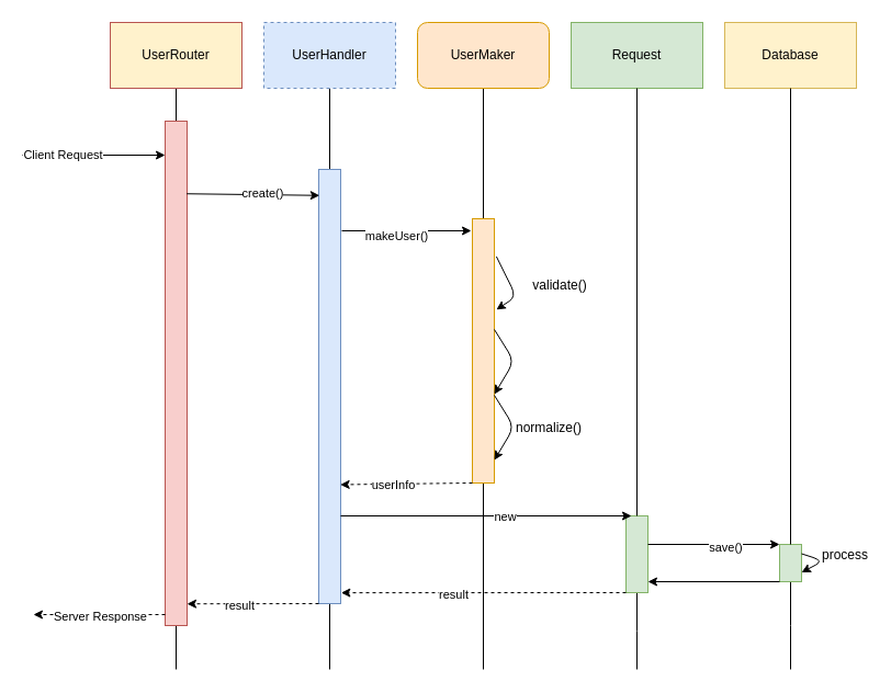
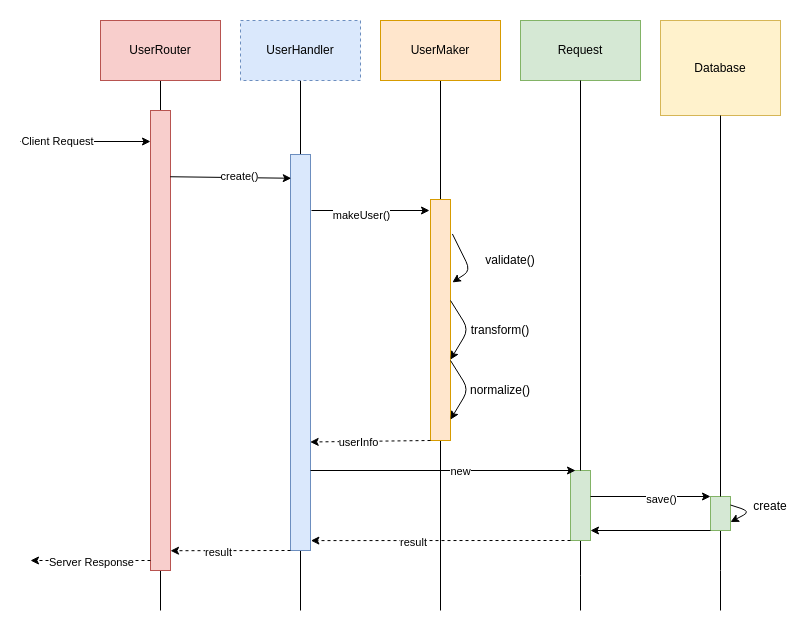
  <mxCell id="0" />
  <mxCell id="1" parent="0" />
  <mxCell id="2" style="edgeStyle=orthogonalEdgeStyle;rounded=0;orthogonalLoop=1;jettySize=auto;html=1;endArrow=none;endFill=0;" edge="1" parent="1" source="3"><mxGeometry relative="1" as="geometry"><mxPoint x="160" y="610" as="targetPoint" /></mxGeometry></mxCell>
- <mxCell id="3" value="UserRouter" style="rounded=0;whiteSpace=wrap;html=1;fillColor=#fff2cc;strokeColor=#b85450;" vertex="1" parent="1"><mxGeometry x="100" y="20" width="120" height="60" as="geometry" /></mxCell>
+ <mxCell id="3" value="UserRouter" style="rounded=0;whiteSpace=wrap;html=1;fillColor=#f8cecc;strokeColor=#b85450;" vertex="1" parent="1"><mxGeometry x="100" y="20" width="120" height="60" as="geometry" /></mxCell>
  <mxCell id="4" style="edgeStyle=orthogonalEdgeStyle;rounded=0;orthogonalLoop=1;jettySize=auto;html=1;endArrow=none;endFill=0;" edge="1" parent="1" source="5"><mxGeometry relative="1" as="geometry"><mxPoint x="300" y="610" as="targetPoint" /></mxGeometry></mxCell>
  <mxCell id="5" value="UserHandler" style="rounded=0;whiteSpace=wrap;html=1;fillColor=#dae8fc;strokeColor=#6c8ebf;dashed=1;" vertex="1" parent="1"><mxGeometry x="240" y="20" width="120" height="60" as="geometry" /></mxCell>
  <mxCell id="6" style="edgeStyle=orthogonalEdgeStyle;rounded=0;orthogonalLoop=1;jettySize=auto;html=1;endArrow=none;endFill=0;" edge="1" parent="1" source="7"><mxGeometry relative="1" as="geometry"><mxPoint x="440" y="610" as="targetPoint" /></mxGeometry></mxCell>
- <mxCell id="7" value="UserMaker" style="whiteSpace=wrap;html=1;fillColor=#ffe6cc;strokeColor=#d79b00;rounded=1;" vertex="1" parent="1"><mxGeometry x="380" y="20" width="120" height="60" as="geometry" /></mxCell>
+ <mxCell id="7" value="UserMaker" style="rounded=0;whiteSpace=wrap;html=1;fillColor=#ffe6cc;strokeColor=#d79b00;" vertex="1" parent="1"><mxGeometry x="380" y="20" width="120" height="60" as="geometry" /></mxCell>
  <mxCell id="8" style="edgeStyle=orthogonalEdgeStyle;rounded=0;orthogonalLoop=1;jettySize=auto;html=1;endArrow=none;endFill=0;" edge="1" parent="1" source="13"><mxGeometry relative="1" as="geometry"><mxPoint x="580" y="610" as="targetPoint" /></mxGeometry></mxCell>
  <mxCell id="9" value="Request" style="rounded=0;whiteSpace=wrap;html=1;fillColor=#d5e8d4;strokeColor=#82b366;" vertex="1" parent="1"><mxGeometry x="520" y="20" width="120" height="60" as="geometry" /></mxCell>
  <mxCell id="10" value="" style="rounded=0;whiteSpace=wrap;html=1;fillColor=#f8cecc;strokeColor=#b85450;" vertex="1" parent="1"><mxGeometry x="150" y="110" width="20" height="460" as="geometry" /></mxCell>
  <mxCell id="11" value="" style="rounded=0;whiteSpace=wrap;html=1;fillColor=#dae8fc;strokeColor=#6c8ebf;" vertex="1" parent="1"><mxGeometry x="290" y="154" width="20" height="396" as="geometry" /></mxCell>
  <mxCell id="12" value="" style="rounded=0;whiteSpace=wrap;html=1;fillColor=#ffe6cc;strokeColor=#d79b00;" vertex="1" parent="1"><mxGeometry x="430" y="199" width="20" height="241" as="geometry" /></mxCell>
  <mxCell id="13" value="" style="rounded=0;whiteSpace=wrap;html=1;fillColor=#d5e8d4;strokeColor=#82b366;" vertex="1" parent="1"><mxGeometry x="570" y="470" width="20" height="70" as="geometry" /></mxCell>
  <mxCell id="14" style="edgeStyle=orthogonalEdgeStyle;rounded=0;orthogonalLoop=1;jettySize=auto;html=1;endArrow=none;endFill=0;" edge="1" parent="1" source="9" target="13"><mxGeometry relative="1" as="geometry"><mxPoint x="580" y="610" as="targetPoint" /><mxPoint x="580" y="80" as="sourcePoint" /></mxGeometry></mxCell>
  <mxCell id="15" value="" style="endArrow=classic;html=1;" edge="1" parent="1"><mxGeometry width="50" height="50" relative="1" as="geometry"><mxPoint x="20" y="141" as="sourcePoint" /><mxPoint x="150" y="141" as="targetPoint" /></mxGeometry></mxCell>
  <mxCell id="16" value="Client Request" style="edgeLabel;html=1;align=center;verticalAlign=middle;resizable=0;points=[];" vertex="1" connectable="0" parent="15"><mxGeometry x="-0.44" y="1" relative="1" as="geometry"><mxPoint as="offset" /></mxGeometry></mxCell>
  <mxCell id="17" value="" style="endArrow=classic;html=1;exitX=0.984;exitY=0.144;exitDx=0;exitDy=0;exitPerimeter=0;entryX=0.039;entryY=0.06;entryDx=0;entryDy=0;entryPerimeter=0;" edge="1" parent="1" source="10" target="11"><mxGeometry width="50" height="50" relative="1" as="geometry"><mxPoint x="180" y="230" as="sourcePoint" /><mxPoint x="286" y="177" as="targetPoint" /></mxGeometry></mxCell>
  <mxCell id="18" value="create()" style="edgeLabel;html=1;align=center;verticalAlign=middle;resizable=0;points=[];" vertex="1" connectable="0" parent="17"><mxGeometry x="0.145" y="2" relative="1" as="geometry"><mxPoint as="offset" /></mxGeometry></mxCell>
  <mxCell id="19" value="" style="endArrow=classic;html=1;" edge="1" parent="1"><mxGeometry width="50" height="50" relative="1" as="geometry"><mxPoint x="311" y="210" as="sourcePoint" /><mxPoint x="429" y="210" as="targetPoint" /></mxGeometry></mxCell>
  <mxCell id="20" value="makeUser()" style="edgeLabel;html=1;align=center;verticalAlign=middle;resizable=0;points=[];" vertex="1" connectable="0" parent="19"><mxGeometry x="-0.169" y="-4" relative="1" as="geometry"><mxPoint as="offset" /></mxGeometry></mxCell>
  <mxCell id="21" value="" style="endArrow=classic;html=1;exitX=1.095;exitY=0.143;exitDx=0;exitDy=0;exitPerimeter=0;entryX=1.095;entryY=0.344;entryDx=0;entryDy=0;entryPerimeter=0;" edge="1" parent="1" source="12" target="12"><mxGeometry width="50" height="50" relative="1" as="geometry"><mxPoint x="470" y="300" as="sourcePoint" /><mxPoint x="520" y="250" as="targetPoint" /><Array as="points"><mxPoint x="470" y="270" /></Array></mxGeometry></mxCell>
  <mxCell id="22" value="" style="endArrow=classic;html=1;exitX=1.095;exitY=0.143;exitDx=0;exitDy=0;exitPerimeter=0;entryX=1.095;entryY=0.344;entryDx=0;entryDy=0;entryPerimeter=0;" edge="1" parent="1"><mxGeometry width="50" height="50" relative="1" as="geometry"><mxPoint x="450" y="300.002" as="sourcePoint" /><mxPoint x="450" y="359.096" as="targetPoint" /><Array as="points"><mxPoint x="468.1" y="328.96" /></Array></mxGeometry></mxCell>
  <mxCell id="23" value="" style="endArrow=classic;html=1;exitX=1.095;exitY=0.143;exitDx=0;exitDy=0;exitPerimeter=0;entryX=1.095;entryY=0.344;entryDx=0;entryDy=0;entryPerimeter=0;" edge="1" parent="1"><mxGeometry width="50" height="50" relative="1" as="geometry"><mxPoint x="450" y="360.002" as="sourcePoint" /><mxPoint x="450" y="419.096" as="targetPoint" /><Array as="points"><mxPoint x="468.1" y="388.96" /></Array></mxGeometry></mxCell>
  <mxCell id="24" value="validate()" style="text;html=1;strokeColor=none;fillColor=none;align=center;verticalAlign=middle;whiteSpace=wrap;rounded=0;" vertex="1" parent="1"><mxGeometry x="490" y="250" width="40" height="20" as="geometry" /></mxCell>
+ <mxCell id="25" value="transform()" style="text;html=1;strokeColor=none;fillColor=none;align=center;verticalAlign=middle;whiteSpace=wrap;rounded=0;" vertex="1" parent="1"><mxGeometry x="480" y="320" width="40" height="20" as="geometry" /></mxCell>
  <mxCell id="26" value="normalize()" style="text;html=1;strokeColor=none;fillColor=none;align=center;verticalAlign=middle;whiteSpace=wrap;rounded=0;" vertex="1" parent="1"><mxGeometry x="480" y="380" width="40" height="20" as="geometry" /></mxCell>
  <mxCell id="27" value="" style="endArrow=classic;html=1;exitX=0;exitY=1;exitDx=0;exitDy=0;entryX=0.983;entryY=0.726;entryDx=0;entryDy=0;entryPerimeter=0;dashed=1;" edge="1" parent="1" source="12" target="11"><mxGeometry width="50" height="50" relative="1" as="geometry"><mxPoint x="360" y="460" as="sourcePoint" /><mxPoint x="320" y="430" as="targetPoint" /></mxGeometry></mxCell>
  <mxCell id="28" value="userInfo" style="edgeLabel;html=1;align=center;verticalAlign=middle;resizable=0;points=[];" vertex="1" connectable="0" parent="27"><mxGeometry x="0.22" y="1" relative="1" as="geometry"><mxPoint as="offset" /></mxGeometry></mxCell>
  <mxCell id="29" value="" style="endArrow=classic;html=1;entryX=0.25;entryY=0;entryDx=0;entryDy=0;" edge="1" parent="1" target="13"><mxGeometry width="50" height="50" relative="1" as="geometry"><mxPoint x="310" y="470" as="sourcePoint" /><mxPoint x="390" y="480" as="targetPoint" /></mxGeometry></mxCell>
  <mxCell id="30" value="new" style="edgeLabel;html=1;align=center;verticalAlign=middle;resizable=0;points=[];" vertex="1" connectable="0" parent="29"><mxGeometry x="0.121" relative="1" as="geometry"><mxPoint as="offset" /></mxGeometry></mxCell>
  <mxCell id="31" value="" style="endArrow=classic;html=1;exitX=0;exitY=1;exitDx=0;exitDy=0;entryX=1.019;entryY=0.975;entryDx=0;entryDy=0;dashed=1;entryPerimeter=0;" edge="1" parent="1" source="13" target="11"><mxGeometry width="50" height="50" relative="1" as="geometry"><mxPoint x="570" y="526" as="sourcePoint" /><mxPoint x="449.08" y="526.812" as="targetPoint" /><Array as="points" /></mxGeometry></mxCell>
  <mxCell id="32" value="result" style="edgeLabel;html=1;align=center;verticalAlign=middle;resizable=0;points=[];" vertex="1" connectable="0" parent="31"><mxGeometry x="0.22" y="1" relative="1" as="geometry"><mxPoint as="offset" /></mxGeometry></mxCell>
  <mxCell id="33" value="" style="endArrow=classic;html=1;entryX=1;entryY=0.957;entryDx=0;entryDy=0;dashed=1;exitX=0;exitY=1;exitDx=0;exitDy=0;entryPerimeter=0;" edge="1" parent="1" source="11" target="10"><mxGeometry width="50" height="50" relative="1" as="geometry"><mxPoint x="280" y="526" as="sourcePoint" /><mxPoint x="170" y="526" as="targetPoint" /></mxGeometry></mxCell>
  <mxCell id="34" value="result" style="edgeLabel;html=1;align=center;verticalAlign=middle;resizable=0;points=[];" vertex="1" connectable="0" parent="33"><mxGeometry x="0.22" y="1" relative="1" as="geometry"><mxPoint as="offset" /></mxGeometry></mxCell>
  <mxCell id="35" value="" style="endArrow=classic;html=1;entryX=1;entryY=1;entryDx=0;entryDy=0;dashed=1;exitX=0;exitY=1;exitDx=0;exitDy=0;" edge="1" parent="1"><mxGeometry width="50" height="50" relative="1" as="geometry"><mxPoint x="150" y="560" as="sourcePoint" /><mxPoint x="30" y="560" as="targetPoint" /></mxGeometry></mxCell>
  <mxCell id="36" value="Server Response" style="edgeLabel;html=1;align=center;verticalAlign=middle;resizable=0;points=[];" vertex="1" connectable="0" parent="35"><mxGeometry x="0.22" y="1" relative="1" as="geometry"><mxPoint x="13" as="offset" /></mxGeometry></mxCell>
  <mxCell id="37" style="edgeStyle=orthogonalEdgeStyle;rounded=0;orthogonalLoop=1;jettySize=auto;html=1;endArrow=none;endFill=0;" edge="1" parent="1" source="41"><mxGeometry relative="1" as="geometry"><mxPoint x="720" y="610" as="targetPoint" /></mxGeometry></mxCell>
- <mxCell id="38" value="Database" style="rounded=0;whiteSpace=wrap;html=1;fillColor=#fff2cc;strokeColor=#d6b656;" vertex="1" parent="1"><mxGeometry x="660" y="20" width="120" height="60" as="geometry" /></mxCell>
+ <mxCell id="38" value="Database" style="rounded=0;whiteSpace=wrap;html=1;fillColor=#fff2cc;strokeColor=#d6b656;" vertex="1" parent="1"><mxGeometry x="660" y="20" width="120" height="95" as="geometry" /></mxCell>
  <mxCell id="39" value="" style="endArrow=classic;html=1;entryX=0;entryY=0;entryDx=0;entryDy=0;" edge="1" parent="1" target="41"><mxGeometry width="50" height="50" relative="1" as="geometry"><mxPoint x="590" y="496" as="sourcePoint" /><mxPoint x="715" y="496" as="targetPoint" /></mxGeometry></mxCell>
  <mxCell id="40" value="save()" style="edgeLabel;html=1;align=center;verticalAlign=middle;resizable=0;points=[];" vertex="1" connectable="0" parent="39"><mxGeometry x="0.164" y="-2" relative="1" as="geometry"><mxPoint as="offset" /></mxGeometry></mxCell>
  <mxCell id="41" value="" style="rounded=0;whiteSpace=wrap;html=1;fillColor=#d5e8d4;strokeColor=#82b366;" vertex="1" parent="1"><mxGeometry x="710" y="496" width="20" height="34" as="geometry" /></mxCell>
  <mxCell id="42" style="edgeStyle=orthogonalEdgeStyle;rounded=0;orthogonalLoop=1;jettySize=auto;html=1;endArrow=none;endFill=0;" edge="1" parent="1" source="38" target="41"><mxGeometry relative="1" as="geometry"><mxPoint x="720" y="610" as="targetPoint" /><mxPoint x="720" y="80" as="sourcePoint" /></mxGeometry></mxCell>
  <mxCell id="43" value="" style="endArrow=classic;html=1;exitX=1;exitY=0.25;exitDx=0;exitDy=0;entryX=1;entryY=0.75;entryDx=0;entryDy=0;" edge="1" parent="1" source="41" target="41"><mxGeometry width="50" height="50" relative="1" as="geometry"><mxPoint x="780" y="520" as="sourcePoint" /><mxPoint x="830" y="470" as="targetPoint" /><Array as="points"><mxPoint x="750" y="511" /></Array></mxGeometry></mxCell>
- <mxCell id="44" value="process" style="text;html=1;strokeColor=none;fillColor=none;align=center;verticalAlign=middle;whiteSpace=wrap;rounded=0;" vertex="1" parent="1"><mxGeometry x="750" y="496" width="40" height="20" as="geometry" /></mxCell>
+ <mxCell id="44" value="create" style="text;html=1;strokeColor=none;fillColor=none;align=center;verticalAlign=middle;whiteSpace=wrap;rounded=0;" vertex="1" parent="1"><mxGeometry x="750" y="496" width="40" height="20" as="geometry" /></mxCell>
  <mxCell id="45" value="" style="endArrow=classic;html=1;" edge="1" parent="1"><mxGeometry width="50" height="50" relative="1" as="geometry"><mxPoint x="710" y="530" as="sourcePoint" /><mxPoint x="590" y="530" as="targetPoint" /></mxGeometry></mxCell>
